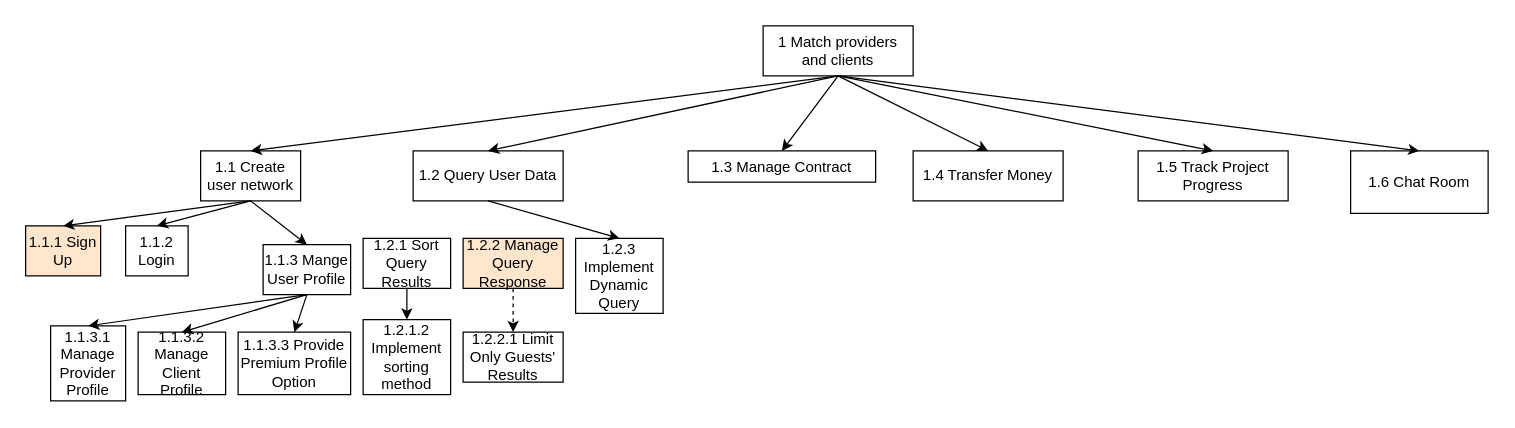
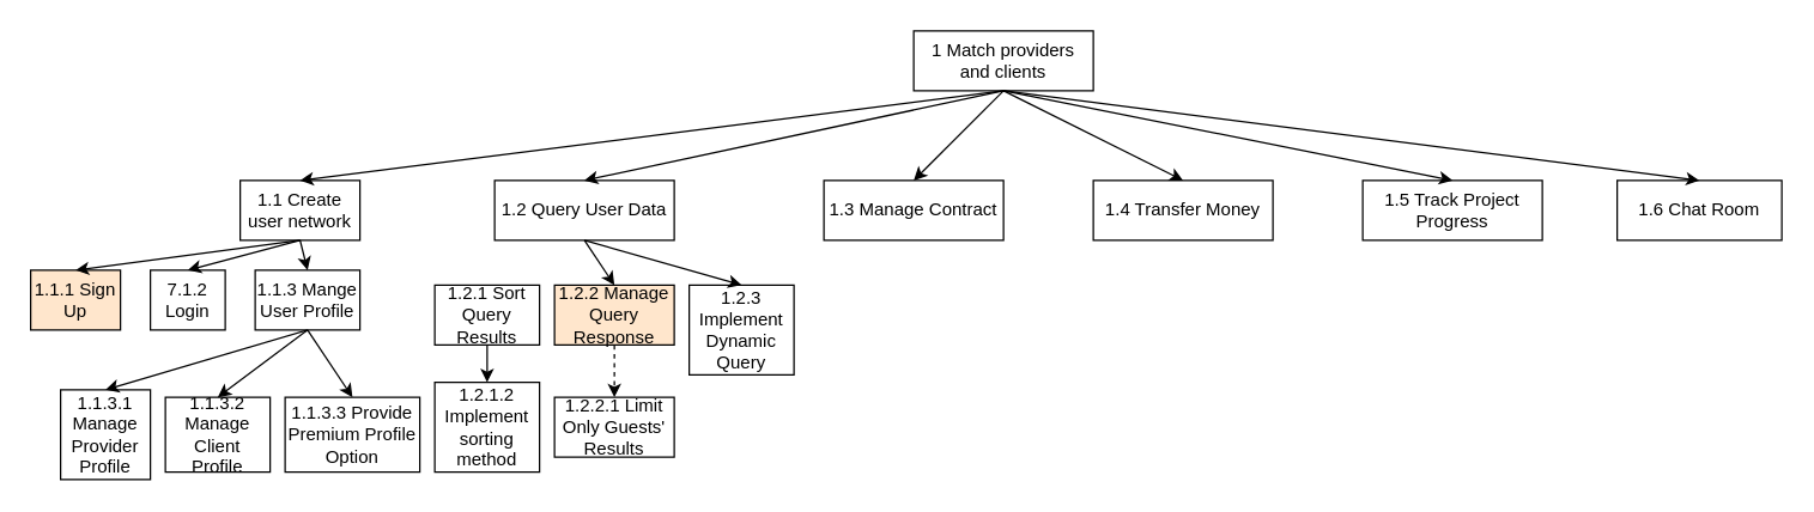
  <mxCell id="0" />
  <mxCell id="1" parent="0" />
  <mxCell id="2" value="1 Match providers and clients" style="rounded=0;whiteSpace=wrap;html=1;" vertex="1" parent="1"><mxGeometry x="610" y="20" width="120" height="40" as="geometry" /></mxCell>
  <mxCell id="3" value="1.1 Create user network" style="rounded=0;whiteSpace=wrap;html=1;" vertex="1" parent="1"><mxGeometry x="160" y="120" width="80" height="40" as="geometry" /></mxCell>
  <mxCell id="4" value="1.2 Query User Data" style="rounded=0;whiteSpace=wrap;html=1;" vertex="1" parent="1"><mxGeometry x="330" y="120" width="120" height="40" as="geometry" /></mxCell>
- <mxCell id="5" value="1.3 Manage Contract" style="rounded=0;whiteSpace=wrap;html=1;" vertex="1" parent="1"><mxGeometry x="550" y="120" width="150" height="25" as="geometry" /></mxCell>
+ <mxCell id="5" value="1.3 Manage Contract" style="rounded=0;whiteSpace=wrap;html=1;" vertex="1" parent="1"><mxGeometry x="550" y="120" width="120" height="40" as="geometry" /></mxCell>
  <mxCell id="6" value="1.4 Transfer Money" style="rounded=0;whiteSpace=wrap;html=1;" vertex="1" parent="1"><mxGeometry x="730" y="120" width="120" height="40" as="geometry" /></mxCell>
  <mxCell id="7" value="1.5 Track Project Progress" style="rounded=0;whiteSpace=wrap;html=1;" vertex="1" parent="1"><mxGeometry x="910" y="120" width="120" height="40" as="geometry" /></mxCell>
  <mxCell id="8" value="" style="endArrow=classic;html=1;rounded=0;exitX=0.5;exitY=1;exitDx=0;exitDy=0;entryX=0.5;entryY=0;entryDx=0;entryDy=0;" edge="1" parent="1" source="2" target="3"><mxGeometry width="50" height="50" relative="1" as="geometry"><mxPoint x="640" y="180" as="sourcePoint" /><mxPoint x="690" y="130" as="targetPoint" /></mxGeometry></mxCell>
  <mxCell id="9" value="" style="endArrow=classic;html=1;rounded=0;entryX=0.5;entryY=0;entryDx=0;entryDy=0;exitX=0.5;exitY=1;exitDx=0;exitDy=0;" edge="1" parent="1" source="2" target="4"><mxGeometry width="50" height="50" relative="1" as="geometry"><mxPoint x="580" y="50" as="sourcePoint" /><mxPoint x="690" y="130" as="targetPoint" /></mxGeometry></mxCell>
  <mxCell id="10" value="" style="endArrow=classic;html=1;rounded=0;exitX=0.5;exitY=1;exitDx=0;exitDy=0;entryX=0.5;entryY=0;entryDx=0;entryDy=0;" edge="1" parent="1" source="2" target="5"><mxGeometry width="50" height="50" relative="1" as="geometry"><mxPoint x="600" y="140" as="sourcePoint" /><mxPoint x="650" y="90" as="targetPoint" /></mxGeometry></mxCell>
  <mxCell id="11" value="" style="endArrow=classic;html=1;rounded=0;exitX=0.5;exitY=1;exitDx=0;exitDy=0;entryX=0.5;entryY=0;entryDx=0;entryDy=0;" edge="1" parent="1" source="2" target="6"><mxGeometry width="50" height="50" relative="1" as="geometry"><mxPoint x="600" y="140" as="sourcePoint" /><mxPoint x="650" y="90" as="targetPoint" /></mxGeometry></mxCell>
  <mxCell id="12" value="" style="endArrow=classic;html=1;rounded=0;exitX=0.5;exitY=1;exitDx=0;exitDy=0;entryX=0.5;entryY=0;entryDx=0;entryDy=0;" edge="1" parent="1" source="2" target="7"><mxGeometry width="50" height="50" relative="1" as="geometry"><mxPoint x="750" y="150" as="sourcePoint" /><mxPoint x="800" y="100" as="targetPoint" /></mxGeometry></mxCell>
- <mxCell id="13" value="&lt;div&gt;1.6 Chat Room&lt;/div&gt;" style="rounded=0;whiteSpace=wrap;html=1;" vertex="1" parent="1"><mxGeometry x="1080" y="120" width="110" height="50" as="geometry" /></mxCell>
+ <mxCell id="13" value="&lt;div&gt;1.6 Chat Room&lt;/div&gt;" style="rounded=0;whiteSpace=wrap;html=1;" vertex="1" parent="1"><mxGeometry x="1080" y="120" width="110" height="40" as="geometry" /></mxCell>
  <mxCell id="14" value="" style="endArrow=classic;html=1;rounded=0;exitX=0.5;exitY=1;exitDx=0;exitDy=0;entryX=0.5;entryY=0;entryDx=0;entryDy=0;" edge="1" parent="1" source="2" target="13"><mxGeometry width="50" height="50" relative="1" as="geometry"><mxPoint x="720" y="100" as="sourcePoint" /><mxPoint x="770" y="50" as="targetPoint" /></mxGeometry></mxCell>
  <mxCell id="15" value="1.1.1 Sign Up" style="rounded=0;whiteSpace=wrap;html=1;fillColor=#ffe6cc;" vertex="1" parent="1"><mxGeometry x="20" y="180" width="60" height="40" as="geometry" /></mxCell>
- <mxCell id="16" value="1.1.2 Login" style="rounded=0;whiteSpace=wrap;html=1;" vertex="1" parent="1"><mxGeometry x="100" y="180" width="50" height="40" as="geometry" /></mxCell>
- <mxCell id="17" value="1.1.3 Mange User Profile" style="rounded=0;whiteSpace=wrap;html=1;" vertex="1" parent="1"><mxGeometry x="210" y="195" width="70" height="40" as="geometry" /></mxCell>
+ <mxCell id="16" value="7.1.2 Login" style="rounded=0;whiteSpace=wrap;html=1;" vertex="1" parent="1"><mxGeometry x="100" y="180" width="50" height="40" as="geometry" /></mxCell>
+ <mxCell id="17" value="1.1.3 Mange User Profile" style="rounded=0;whiteSpace=wrap;html=1;" vertex="1" parent="1"><mxGeometry x="170" y="180" width="70" height="40" as="geometry" /></mxCell>
  <mxCell id="18" value="1.1.3.1 Manage Provider Profile" style="rounded=0;whiteSpace=wrap;html=1;" vertex="1" parent="1"><mxGeometry x="40" y="260" width="60" height="60" as="geometry" /></mxCell>
  <mxCell id="19" value="1.1.3.2 Manage Client Profile" style="rounded=0;whiteSpace=wrap;html=1;" vertex="1" parent="1"><mxGeometry x="110" y="265" width="70" height="50" as="geometry" /></mxCell>
  <mxCell id="20" value="1.1.3.3 Provide Premium Profile Option" style="rounded=0;whiteSpace=wrap;html=1;" vertex="1" parent="1"><mxGeometry x="190" y="265" width="90" height="50" as="geometry" /></mxCell>
  <mxCell id="21" value="" style="endArrow=classic;html=1;rounded=0;exitX=0.5;exitY=1;exitDx=0;exitDy=0;entryX=0.5;entryY=0;entryDx=0;entryDy=0;" edge="1" parent="1" source="17" target="18"><mxGeometry width="50" height="50" relative="1" as="geometry"><mxPoint x="460" y="220" as="sourcePoint" /><mxPoint x="510" y="170" as="targetPoint" /></mxGeometry></mxCell>
  <mxCell id="22" value="" style="endArrow=classic;html=1;rounded=0;exitX=0.5;exitY=1;exitDx=0;exitDy=0;entryX=0.5;entryY=0;entryDx=0;entryDy=0;" edge="1" parent="1" source="17" target="19"><mxGeometry width="50" height="50" relative="1" as="geometry"><mxPoint x="460" y="220" as="sourcePoint" /><mxPoint x="510" y="170" as="targetPoint" /></mxGeometry></mxCell>
  <mxCell id="23" value="" style="endArrow=classic;html=1;rounded=0;exitX=0.5;exitY=1;exitDx=0;exitDy=0;entryX=0.5;entryY=0;entryDx=0;entryDy=0;" edge="1" parent="1" source="17" target="20"><mxGeometry width="50" height="50" relative="1" as="geometry"><mxPoint x="460" y="220" as="sourcePoint" /><mxPoint x="510" y="170" as="targetPoint" /></mxGeometry></mxCell>
  <mxCell id="24" value="1.2.1 Sort Query Results" style="rounded=0;whiteSpace=wrap;html=1;" vertex="1" parent="1"><mxGeometry x="290" y="190" width="70" height="40" as="geometry" /></mxCell>
  <mxCell id="25" value="1.2.1.2 Implement sorting method" style="rounded=0;whiteSpace=wrap;html=1;" vertex="1" parent="1"><mxGeometry x="290" y="255" width="70" height="60" as="geometry" /></mxCell>
  <mxCell id="26" value="1.2.2 Manage Query Response" style="rounded=0;whiteSpace=wrap;html=1;fillColor=#ffe6cc;" vertex="1" parent="1"><mxGeometry x="370" y="190" width="80" height="40" as="geometry" /></mxCell>
  <mxCell id="27" value="" style="endArrow=classic;html=1;rounded=0;exitX=0.5;exitY=1;exitDx=0;exitDy=0;entryX=0.5;entryY=0;entryDx=0;entryDy=0;" edge="1" parent="1" source="24" target="25"><mxGeometry width="50" height="50" relative="1" as="geometry"><mxPoint x="500" y="230" as="sourcePoint" /><mxPoint x="550" y="180" as="targetPoint" /></mxGeometry></mxCell>
+ <mxCell id="28" value="" style="endArrow=classic;html=1;rounded=0;exitX=0.5;exitY=1;exitDx=0;exitDy=0;entryX=0.5;entryY=0;entryDx=0;entryDy=0;" edge="1" parent="1" source="4" target="26"><mxGeometry width="50" height="50" relative="1" as="geometry"><mxPoint x="500" y="230" as="sourcePoint" /><mxPoint x="550" y="180" as="targetPoint" /></mxGeometry></mxCell>
  <mxCell id="29" value="1.2.2.1 Limit Only Guests' Results" style="rounded=0;whiteSpace=wrap;html=1;" vertex="1" parent="1"><mxGeometry x="370" y="265" width="80" height="40" as="geometry" /></mxCell>
  <mxCell id="30" value="" style="endArrow=classic;html=1;rounded=0;exitX=0.5;exitY=1;exitDx=0;exitDy=0;entryX=0.5;entryY=0;entryDx=0;entryDy=0;dashed=1;" edge="1" parent="1" source="26" target="29"><mxGeometry width="50" height="50" relative="1" as="geometry"><mxPoint x="520" y="230" as="sourcePoint" /><mxPoint x="570" y="180" as="targetPoint" /></mxGeometry></mxCell>
  <mxCell id="31" value="1.2.3 Implement Dynamic Query" style="rounded=0;whiteSpace=wrap;html=1;" vertex="1" parent="1"><mxGeometry x="460" y="190" width="70" height="60" as="geometry" /></mxCell>
  <mxCell id="32" value="" style="endArrow=classic;html=1;rounded=0;exitX=0.5;exitY=1;exitDx=0;exitDy=0;entryX=0.5;entryY=0;entryDx=0;entryDy=0;" edge="1" parent="1" source="4" target="31"><mxGeometry width="50" height="50" relative="1" as="geometry"><mxPoint x="570" y="230" as="sourcePoint" /><mxPoint x="620" y="180" as="targetPoint" /></mxGeometry></mxCell>
  <mxCell id="33" value="" style="endArrow=classic;html=1;rounded=0;exitX=0.5;exitY=1;exitDx=0;exitDy=0;entryX=0.5;entryY=0;entryDx=0;entryDy=0;" edge="1" parent="1" source="3" target="15"><mxGeometry width="50" height="50" relative="1" as="geometry"><mxPoint x="370" y="220" as="sourcePoint" /><mxPoint x="420" y="170" as="targetPoint" /></mxGeometry></mxCell>
  <mxCell id="34" value="" style="endArrow=classic;html=1;rounded=0;exitX=0.5;exitY=1;exitDx=0;exitDy=0;entryX=0.5;entryY=0;entryDx=0;entryDy=0;" edge="1" parent="1" source="3" target="16"><mxGeometry width="50" height="50" relative="1" as="geometry"><mxPoint x="370" y="220" as="sourcePoint" /><mxPoint x="420" y="170" as="targetPoint" /></mxGeometry></mxCell>
  <mxCell id="35" value="" style="endArrow=classic;html=1;rounded=0;exitX=0.5;exitY=1;exitDx=0;exitDy=0;entryX=0.5;entryY=0;entryDx=0;entryDy=0;" edge="1" parent="1" source="3" target="17"><mxGeometry width="50" height="50" relative="1" as="geometry"><mxPoint x="370" y="220" as="sourcePoint" /><mxPoint x="420" y="170" as="targetPoint" /></mxGeometry></mxCell>
